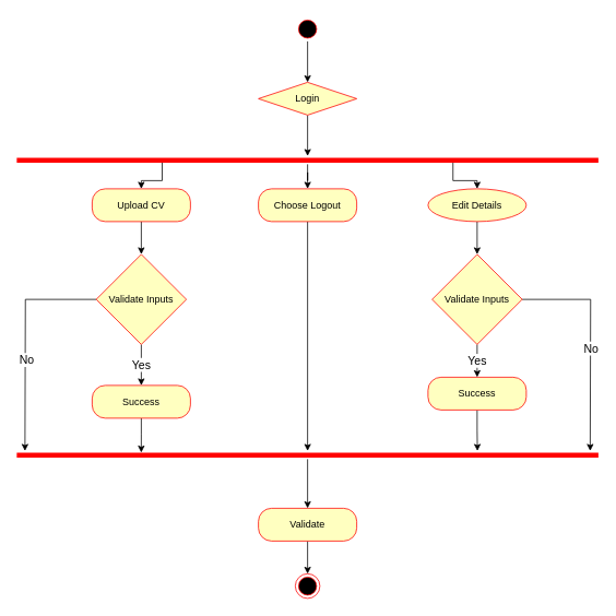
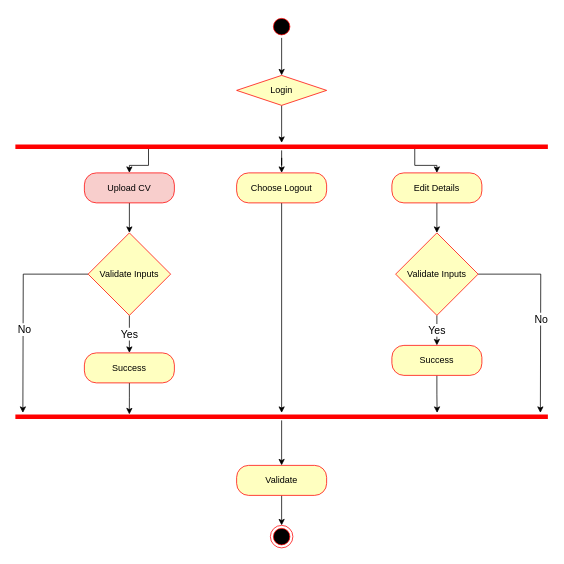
  <mxCell id="0" />
  <mxCell id="1" parent="0" />
  <mxCell id="2" value="" style="edgeStyle=orthogonalEdgeStyle;rounded=0;orthogonalLoop=1;jettySize=auto;html=1;fontSize=14;" edge="1" parent="1" source="3" target="5"><mxGeometry relative="1" as="geometry" /></mxCell>
  <mxCell id="3" value="" style="ellipse;html=1;shape=startState;fillColor=#000000;strokeColor=#ff0000;" parent="1" vertex="1"><mxGeometry x="360" y="20" width="30" height="30" as="geometry" /></mxCell>
  <mxCell id="4" style="edgeStyle=orthogonalEdgeStyle;rounded=0;orthogonalLoop=1;jettySize=auto;html=1;fontSize=14;" edge="1" parent="1" source="5" target="13"><mxGeometry relative="1" as="geometry" /></mxCell>
  <mxCell id="5" value="Login" style="rhombus;whiteSpace=wrap;html=1;arcSize=40;fontColor=#000000;fillColor=#ffffc0;strokeColor=#ff0000;" parent="1" vertex="1"><mxGeometry x="315" y="100" width="120" height="40" as="geometry" /></mxCell>
  <mxCell id="6" value="Yes" style="edgeStyle=orthogonalEdgeStyle;rounded=0;orthogonalLoop=1;jettySize=auto;html=1;fontSize=14;" edge="1" parent="1" source="9" target="27"><mxGeometry relative="1" as="geometry" /></mxCell>
  <mxCell id="7" style="edgeStyle=orthogonalEdgeStyle;rounded=0;orthogonalLoop=1;jettySize=auto;html=1;fontSize=14;" edge="1" parent="1" source="9"><mxGeometry relative="1" as="geometry"><mxPoint x="30" y="550" as="targetPoint" /></mxGeometry></mxCell>
  <mxCell id="8" value="No" style="text;html=1;resizable=0;points=[];align=center;verticalAlign=middle;labelBackgroundColor=#ffffff;fontSize=14;" vertex="1" connectable="0" parent="7"><mxGeometry x="0.176" y="1" relative="1" as="geometry"><mxPoint as="offset" /></mxGeometry></mxCell>
  <mxCell id="9" value="Validate Inputs" style="rhombus;whiteSpace=wrap;html=1;fillColor=#ffffc0;strokeColor=#ff0000;" parent="1" vertex="1"><mxGeometry x="117" y="310" width="110" height="110" as="geometry" /></mxCell>
  <mxCell id="10" style="edgeStyle=orthogonalEdgeStyle;rounded=0;orthogonalLoop=1;jettySize=auto;html=1;entryX=0.5;entryY=0;entryDx=0;entryDy=0;fontSize=14;" edge="1" parent="1" source="13" target="17"><mxGeometry relative="1" as="geometry" /></mxCell>
  <mxCell id="11" style="edgeStyle=orthogonalEdgeStyle;rounded=0;orthogonalLoop=1;jettySize=auto;html=1;exitX=0.25;exitY=0.5;exitDx=0;exitDy=0;exitPerimeter=0;entryX=0.5;entryY=0;entryDx=0;entryDy=0;fontSize=14;" edge="1" parent="1" source="13" target="15"><mxGeometry relative="1" as="geometry" /></mxCell>
  <mxCell id="12" style="edgeStyle=orthogonalEdgeStyle;rounded=0;orthogonalLoop=1;jettySize=auto;html=1;exitX=0.75;exitY=0.5;exitDx=0;exitDy=0;exitPerimeter=0;entryX=0.5;entryY=0;entryDx=0;entryDy=0;fontSize=14;" edge="1" parent="1" source="13" target="19"><mxGeometry relative="1" as="geometry" /></mxCell>
  <mxCell id="13" value="" style="shape=line;html=1;strokeWidth=6;strokeColor=#ff0000;fontSize=14;" vertex="1" parent="1"><mxGeometry x="20" y="190" width="710" height="10" as="geometry" /></mxCell>
  <mxCell id="14" value="" style="edgeStyle=orthogonalEdgeStyle;rounded=0;orthogonalLoop=1;jettySize=auto;html=1;fontSize=14;" edge="1" parent="1" source="15" target="9"><mxGeometry relative="1" as="geometry" /></mxCell>
- <mxCell id="15" value="Upload CV" style="rounded=1;whiteSpace=wrap;html=1;arcSize=40;fontColor=#000000;fillColor=#ffffc0;strokeColor=#ff0000;" vertex="1" parent="1"><mxGeometry x="112" y="230" width="120" height="40" as="geometry" /></mxCell>
+ <mxCell id="15" value="Upload CV" style="rounded=1;whiteSpace=wrap;html=1;arcSize=40;fontColor=#000000;fillColor=#f8cecc;strokeColor=#ff0000;" vertex="1" parent="1"><mxGeometry x="112" y="230" width="120" height="40" as="geometry" /></mxCell>
  <mxCell id="16" style="edgeStyle=orthogonalEdgeStyle;rounded=0;orthogonalLoop=1;jettySize=auto;html=1;fontSize=14;" edge="1" parent="1" source="17" target="29"><mxGeometry relative="1" as="geometry" /></mxCell>
  <mxCell id="17" value="Choose Logout" style="rounded=1;whiteSpace=wrap;html=1;arcSize=40;fontColor=#000000;fillColor=#ffffc0;strokeColor=#ff0000;" vertex="1" parent="1"><mxGeometry x="315" y="230" width="120" height="40" as="geometry" /></mxCell>
  <mxCell id="18" value="" style="edgeStyle=orthogonalEdgeStyle;rounded=0;orthogonalLoop=1;jettySize=auto;html=1;fontSize=14;" edge="1" parent="1" source="19" target="23"><mxGeometry relative="1" as="geometry" /></mxCell>
- <mxCell id="19" value="Edit Details" style="ellipse;whiteSpace=wrap;html=1;arcSize=40;fontColor=#000000;fillColor=#ffffc0;strokeColor=#ff0000;" vertex="1" parent="1"><mxGeometry x="522" y="230" width="120" height="40" as="geometry" /></mxCell>
+ <mxCell id="19" value="Edit Details" style="rounded=1;whiteSpace=wrap;html=1;arcSize=40;fontColor=#000000;fillColor=#ffffc0;strokeColor=#ff0000;" vertex="1" parent="1"><mxGeometry x="522" y="230" width="120" height="40" as="geometry" /></mxCell>
  <mxCell id="20" value="Yes" style="edgeStyle=orthogonalEdgeStyle;rounded=0;orthogonalLoop=1;jettySize=auto;html=1;fontSize=14;" edge="1" parent="1" source="23" target="25"><mxGeometry relative="1" as="geometry" /></mxCell>
  <mxCell id="21" style="edgeStyle=orthogonalEdgeStyle;rounded=0;orthogonalLoop=1;jettySize=auto;html=1;fontSize=14;" edge="1" parent="1" source="23"><mxGeometry relative="1" as="geometry"><mxPoint x="720" y="550" as="targetPoint" /></mxGeometry></mxCell>
  <mxCell id="22" value="No" style="text;html=1;resizable=0;points=[];align=center;verticalAlign=middle;labelBackgroundColor=#ffffff;fontSize=14;" vertex="1" connectable="0" parent="21"><mxGeometry x="0.067" relative="1" as="geometry"><mxPoint as="offset" /></mxGeometry></mxCell>
  <mxCell id="23" value="Validate Inputs" style="rhombus;whiteSpace=wrap;html=1;fillColor=#ffffc0;strokeColor=#ff0000;" vertex="1" parent="1"><mxGeometry x="527" y="310" width="110" height="110" as="geometry" /></mxCell>
  <mxCell id="24" style="edgeStyle=orthogonalEdgeStyle;rounded=0;orthogonalLoop=1;jettySize=auto;html=1;entryX=0.792;entryY=0;entryDx=0;entryDy=0;entryPerimeter=0;fontSize=14;" edge="1" parent="1" source="25" target="29"><mxGeometry relative="1" as="geometry" /></mxCell>
  <mxCell id="25" value="Success" style="rounded=1;whiteSpace=wrap;html=1;arcSize=40;fontColor=#000000;fillColor=#ffffc0;strokeColor=#ff0000;" vertex="1" parent="1"><mxGeometry x="522" y="460" width="120" height="40" as="geometry" /></mxCell>
  <mxCell id="26" style="edgeStyle=orthogonalEdgeStyle;rounded=0;orthogonalLoop=1;jettySize=auto;html=1;entryX=0.214;entryY=0.2;entryDx=0;entryDy=0;entryPerimeter=0;fontSize=14;" edge="1" parent="1" source="27" target="29"><mxGeometry relative="1" as="geometry" /></mxCell>
  <mxCell id="27" value="Success" style="rounded=1;whiteSpace=wrap;html=1;arcSize=40;fontColor=#000000;fillColor=#ffffc0;strokeColor=#ff0000;" vertex="1" parent="1"><mxGeometry x="112" y="470" width="120" height="40" as="geometry" /></mxCell>
  <mxCell id="28" style="edgeStyle=orthogonalEdgeStyle;rounded=0;orthogonalLoop=1;jettySize=auto;html=1;entryX=0.5;entryY=0;entryDx=0;entryDy=0;fontSize=14;" edge="1" parent="1" source="29" target="31"><mxGeometry relative="1" as="geometry" /></mxCell>
  <mxCell id="29" value="" style="shape=line;html=1;strokeWidth=6;strokeColor=#ff0000;fontSize=14;" vertex="1" parent="1"><mxGeometry x="20" y="550" width="710" height="10" as="geometry" /></mxCell>
  <mxCell id="30" value="" style="edgeStyle=orthogonalEdgeStyle;rounded=0;orthogonalLoop=1;jettySize=auto;html=1;fontSize=14;" edge="1" parent="1" source="31" target="32"><mxGeometry relative="1" as="geometry" /></mxCell>
  <mxCell id="31" value="Validate" style="rounded=1;whiteSpace=wrap;html=1;arcSize=40;fontColor=#000000;fillColor=#ffffc0;strokeColor=#ff0000;" vertex="1" parent="1"><mxGeometry x="315" y="620" width="120" height="40" as="geometry" /></mxCell>
  <mxCell id="32" value="" style="ellipse;html=1;shape=endState;fillColor=#000000;strokeColor=#ff0000;fontSize=14;" vertex="1" parent="1"><mxGeometry x="360" y="700" width="30" height="30" as="geometry" /></mxCell>
